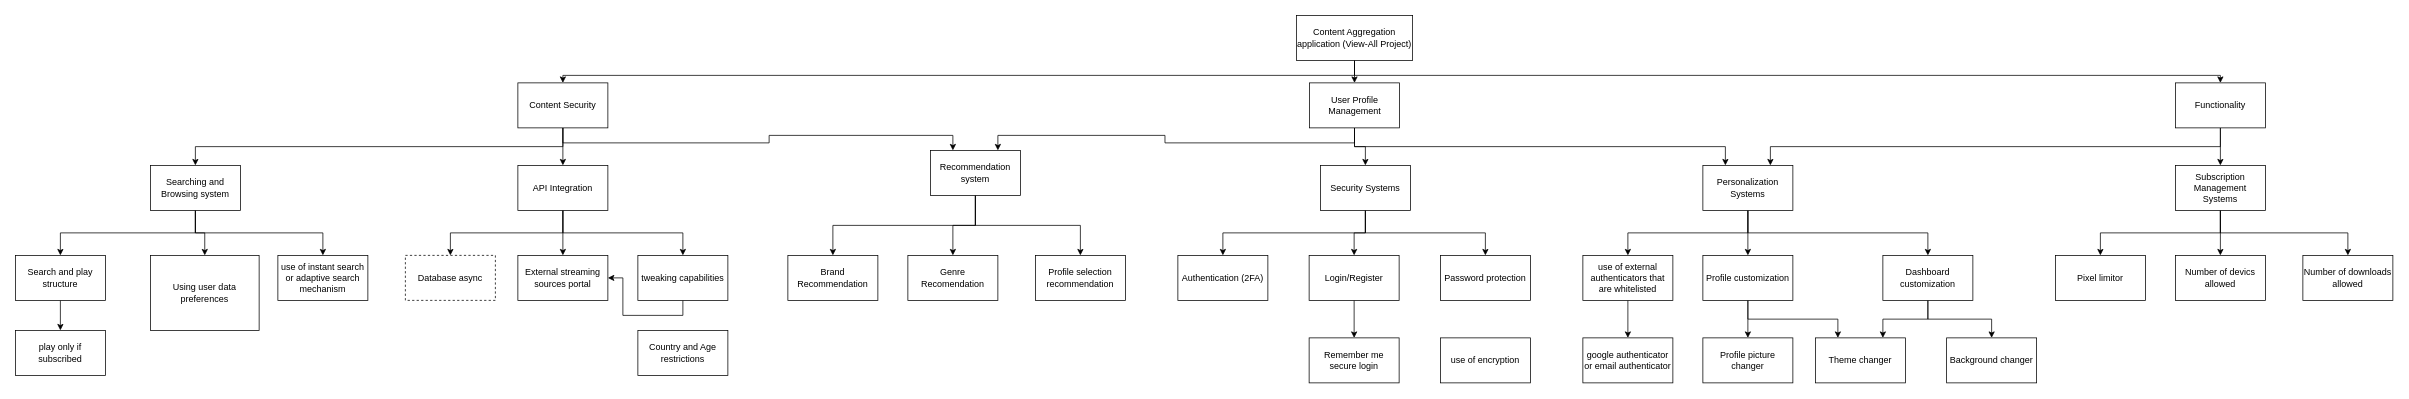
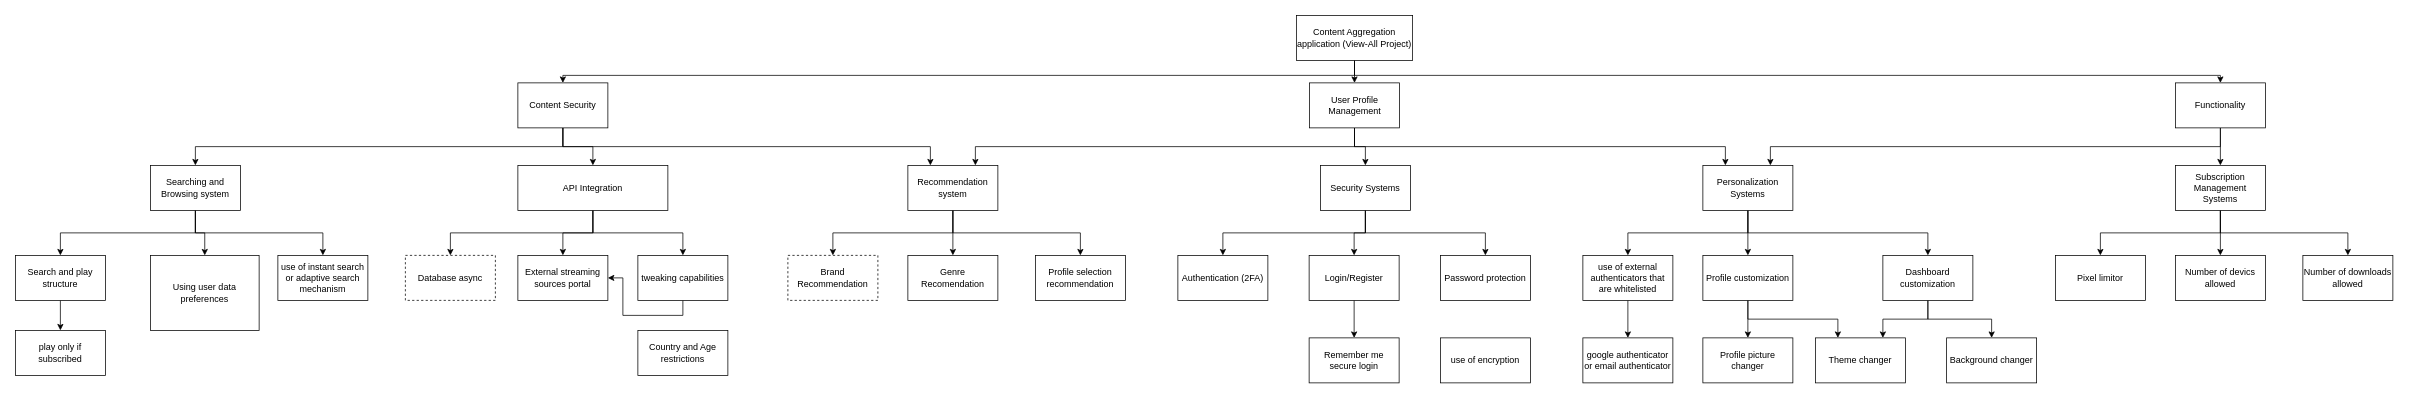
  <mxCell id="0" />
  <mxCell id="1" parent="0" />
  <mxCell id="2" style="edgeStyle=orthogonalEdgeStyle;rounded=0;orthogonalLoop=1;jettySize=auto;html=1;exitX=0.5;exitY=1;exitDx=0;exitDy=0;entryX=0.5;entryY=0;entryDx=0;entryDy=0;" edge="1" parent="1" source="5" target="9"><mxGeometry relative="1" as="geometry"><Array as="points"><mxPoint x="1806" y="100" /><mxPoint x="750" y="100" /></Array></mxGeometry></mxCell>
  <mxCell id="3" style="edgeStyle=orthogonalEdgeStyle;rounded=0;orthogonalLoop=1;jettySize=auto;html=1;exitX=0.5;exitY=1;exitDx=0;exitDy=0;entryX=0.5;entryY=0;entryDx=0;entryDy=0;" edge="1" parent="1" source="5" target="13"><mxGeometry relative="1" as="geometry" /></mxCell>
  <mxCell id="4" style="edgeStyle=orthogonalEdgeStyle;rounded=0;orthogonalLoop=1;jettySize=auto;html=1;exitX=0.5;exitY=1;exitDx=0;exitDy=0;entryX=0.5;entryY=0;entryDx=0;entryDy=0;" edge="1" parent="1" source="5" target="34"><mxGeometry relative="1" as="geometry"><Array as="points"><mxPoint x="1806" y="100" /><mxPoint x="2960" y="100" /></Array></mxGeometry></mxCell>
  <mxCell id="5" value="Content Aggregation application (View-All Project)" style="rounded=0;whiteSpace=wrap;html=1;" vertex="1" parent="1"><mxGeometry x="1728" y="20" width="155" height="60" as="geometry" /></mxCell>
  <mxCell id="6" style="edgeStyle=orthogonalEdgeStyle;rounded=0;orthogonalLoop=1;jettySize=auto;html=1;exitX=0.5;exitY=1;exitDx=0;exitDy=0;entryX=0.5;entryY=0;entryDx=0;entryDy=0;" edge="1" parent="1" source="9" target="17"><mxGeometry relative="1" as="geometry" /></mxCell>
  <mxCell id="7" style="edgeStyle=orthogonalEdgeStyle;rounded=0;orthogonalLoop=1;jettySize=auto;html=1;exitX=0.5;exitY=1;exitDx=0;exitDy=0;entryX=0.5;entryY=0;entryDx=0;entryDy=0;" edge="1" parent="1" source="9" target="29"><mxGeometry relative="1" as="geometry" /></mxCell>
  <mxCell id="8" style="edgeStyle=orthogonalEdgeStyle;rounded=0;orthogonalLoop=1;jettySize=auto;html=1;exitX=0.5;exitY=1;exitDx=0;exitDy=0;entryX=0.25;entryY=0;entryDx=0;entryDy=0;" edge="1" parent="1" source="9" target="42"><mxGeometry relative="1" as="geometry" /></mxCell>
  <mxCell id="9" value="Content Security" style="rounded=0;whiteSpace=wrap;html=1;" vertex="1" parent="1"><mxGeometry x="690" y="110" width="120" height="60" as="geometry" /></mxCell>
  <mxCell id="10" style="edgeStyle=orthogonalEdgeStyle;rounded=0;orthogonalLoop=1;jettySize=auto;html=1;exitX=0.5;exitY=1;exitDx=0;exitDy=0;entryX=0.5;entryY=0;entryDx=0;entryDy=0;" edge="1" parent="1" source="13" target="21"><mxGeometry relative="1" as="geometry" /></mxCell>
  <mxCell id="11" style="edgeStyle=orthogonalEdgeStyle;rounded=0;orthogonalLoop=1;jettySize=auto;html=1;exitX=0.5;exitY=1;exitDx=0;exitDy=0;entryX=0.25;entryY=0;entryDx=0;entryDy=0;" edge="1" parent="1" source="13" target="38"><mxGeometry relative="1" as="geometry" /></mxCell>
  <mxCell id="12" style="edgeStyle=orthogonalEdgeStyle;rounded=0;orthogonalLoop=1;jettySize=auto;html=1;exitX=0.5;exitY=1;exitDx=0;exitDy=0;entryX=0.75;entryY=0;entryDx=0;entryDy=0;" edge="1" parent="1" source="13" target="42"><mxGeometry relative="1" as="geometry" /></mxCell>
  <mxCell id="13" value="User Profile Management" style="rounded=0;whiteSpace=wrap;html=1;" vertex="1" parent="1"><mxGeometry x="1745.5" y="110" width="120" height="60" as="geometry" /></mxCell>
  <mxCell id="14" style="edgeStyle=orthogonalEdgeStyle;rounded=0;orthogonalLoop=1;jettySize=auto;html=1;exitX=0.5;exitY=1;exitDx=0;exitDy=0;entryX=0.5;entryY=0;entryDx=0;entryDy=0;" edge="1" parent="1" source="17" target="48"><mxGeometry relative="1" as="geometry" /></mxCell>
  <mxCell id="15" style="edgeStyle=orthogonalEdgeStyle;rounded=0;orthogonalLoop=1;jettySize=auto;html=1;exitX=0.5;exitY=1;exitDx=0;exitDy=0;" edge="1" parent="1" source="17" target="49"><mxGeometry relative="1" as="geometry" /></mxCell>
  <mxCell id="16" style="edgeStyle=orthogonalEdgeStyle;rounded=0;orthogonalLoop=1;jettySize=auto;html=1;exitX=0.5;exitY=1;exitDx=0;exitDy=0;entryX=0.5;entryY=0;entryDx=0;entryDy=0;" edge="1" parent="1" source="17" target="51"><mxGeometry relative="1" as="geometry" /></mxCell>
- <mxCell id="17" value="API Integration" style="rounded=0;whiteSpace=wrap;html=1;" vertex="1" parent="1"><mxGeometry x="690" y="220" width="120" height="60" as="geometry" /></mxCell>
+ <mxCell id="17" value="API Integration" style="rounded=0;whiteSpace=wrap;html=1;" vertex="1" parent="1"><mxGeometry x="690" y="220" width="200" height="60" as="geometry" /></mxCell>
  <mxCell id="18" style="edgeStyle=orthogonalEdgeStyle;rounded=0;orthogonalLoop=1;jettySize=auto;html=1;exitX=0.5;exitY=1;exitDx=0;exitDy=0;entryX=0.5;entryY=0;entryDx=0;entryDy=0;" edge="1" parent="1" source="21" target="31"><mxGeometry relative="1" as="geometry" /></mxCell>
  <mxCell id="19" style="edgeStyle=orthogonalEdgeStyle;rounded=0;orthogonalLoop=1;jettySize=auto;html=1;exitX=0.5;exitY=1;exitDx=0;exitDy=0;entryX=0.5;entryY=0;entryDx=0;entryDy=0;" edge="1" parent="1" source="21" target="44"><mxGeometry relative="1" as="geometry" /></mxCell>
  <mxCell id="20" style="edgeStyle=orthogonalEdgeStyle;rounded=0;orthogonalLoop=1;jettySize=auto;html=1;exitX=0.5;exitY=1;exitDx=0;exitDy=0;entryX=0.5;entryY=0;entryDx=0;entryDy=0;" edge="1" parent="1" source="21" target="43"><mxGeometry relative="1" as="geometry" /></mxCell>
  <mxCell id="21" value="Security Systems" style="rounded=0;whiteSpace=wrap;html=1;" vertex="1" parent="1"><mxGeometry x="1760" y="220" width="120" height="60" as="geometry" /></mxCell>
  <mxCell id="22" style="edgeStyle=orthogonalEdgeStyle;rounded=0;orthogonalLoop=1;jettySize=auto;html=1;exitX=0.5;exitY=1;exitDx=0;exitDy=0;entryX=0.5;entryY=0;entryDx=0;entryDy=0;" edge="1" parent="1" source="25" target="72"><mxGeometry relative="1" as="geometry" /></mxCell>
  <mxCell id="23" style="edgeStyle=orthogonalEdgeStyle;rounded=0;orthogonalLoop=1;jettySize=auto;html=1;exitX=0.5;exitY=1;exitDx=0;exitDy=0;entryX=0.5;entryY=0;entryDx=0;entryDy=0;" edge="1" parent="1" source="25" target="73"><mxGeometry relative="1" as="geometry" /></mxCell>
  <mxCell id="24" style="edgeStyle=orthogonalEdgeStyle;rounded=0;orthogonalLoop=1;jettySize=auto;html=1;exitX=0.5;exitY=1;exitDx=0;exitDy=0;entryX=0.5;entryY=0;entryDx=0;entryDy=0;" edge="1" parent="1" source="25" target="74"><mxGeometry relative="1" as="geometry" /></mxCell>
  <mxCell id="25" value="Subscription Management Systems" style="rounded=0;whiteSpace=wrap;html=1;" vertex="1" parent="1"><mxGeometry x="2900" y="220" width="120" height="60" as="geometry" /></mxCell>
  <mxCell id="26" style="edgeStyle=orthogonalEdgeStyle;rounded=0;orthogonalLoop=1;jettySize=auto;html=1;exitX=0.5;exitY=1;exitDx=0;exitDy=0;entryX=0.5;entryY=0;entryDx=0;entryDy=0;" edge="1" parent="1" source="29" target="53"><mxGeometry relative="1" as="geometry" /></mxCell>
  <mxCell id="27" style="edgeStyle=orthogonalEdgeStyle;rounded=0;orthogonalLoop=1;jettySize=auto;html=1;exitX=0.5;exitY=1;exitDx=0;exitDy=0;entryX=0.5;entryY=0;entryDx=0;entryDy=0;" edge="1" parent="1" source="29" target="55"><mxGeometry relative="1" as="geometry" /></mxCell>
  <mxCell id="28" style="edgeStyle=orthogonalEdgeStyle;rounded=0;orthogonalLoop=1;jettySize=auto;html=1;exitX=0.5;exitY=1;exitDx=0;exitDy=0;entryX=0.5;entryY=0;entryDx=0;entryDy=0;" edge="1" parent="1" source="29" target="57"><mxGeometry relative="1" as="geometry" /></mxCell>
  <mxCell id="29" value="Searching and Browsing system" style="rounded=0;whiteSpace=wrap;html=1;" vertex="1" parent="1"><mxGeometry x="200" y="220" width="120" height="60" as="geometry" /></mxCell>
  <mxCell id="30" style="edgeStyle=orthogonalEdgeStyle;rounded=0;orthogonalLoop=1;jettySize=auto;html=1;exitX=0.5;exitY=1;exitDx=0;exitDy=0;entryX=0.5;entryY=0;entryDx=0;entryDy=0;" edge="1" parent="1" source="31" target="68"><mxGeometry relative="1" as="geometry" /></mxCell>
  <mxCell id="31" value="Login/Register" style="rounded=0;whiteSpace=wrap;html=1;" vertex="1" parent="1"><mxGeometry x="1745" y="340" width="120" height="60" as="geometry" /></mxCell>
  <mxCell id="32" style="edgeStyle=orthogonalEdgeStyle;rounded=0;orthogonalLoop=1;jettySize=auto;html=1;exitX=0.5;exitY=1;exitDx=0;exitDy=0;entryX=0.5;entryY=0;entryDx=0;entryDy=0;" edge="1" parent="1" source="34" target="25"><mxGeometry relative="1" as="geometry" /></mxCell>
  <mxCell id="33" style="edgeStyle=orthogonalEdgeStyle;rounded=0;orthogonalLoop=1;jettySize=auto;html=1;exitX=0.5;exitY=1;exitDx=0;exitDy=0;entryX=0.75;entryY=0;entryDx=0;entryDy=0;" edge="1" parent="1" source="34" target="38"><mxGeometry relative="1" as="geometry" /></mxCell>
  <mxCell id="34" value="Functionality" style="rounded=0;whiteSpace=wrap;html=1;" vertex="1" parent="1"><mxGeometry x="2900" y="110" width="120" height="60" as="geometry" /></mxCell>
  <mxCell id="35" style="edgeStyle=orthogonalEdgeStyle;rounded=0;orthogonalLoop=1;jettySize=auto;html=1;exitX=0.5;exitY=1;exitDx=0;exitDy=0;entryX=0.5;entryY=0;entryDx=0;entryDy=0;" edge="1" parent="1" source="38" target="65"><mxGeometry relative="1" as="geometry" /></mxCell>
  <mxCell id="36" style="edgeStyle=orthogonalEdgeStyle;rounded=0;orthogonalLoop=1;jettySize=auto;html=1;exitX=0.5;exitY=1;exitDx=0;exitDy=0;entryX=0.5;entryY=0;entryDx=0;entryDy=0;" edge="1" parent="1" source="38" target="60"><mxGeometry relative="1" as="geometry" /></mxCell>
  <mxCell id="37" style="edgeStyle=orthogonalEdgeStyle;rounded=0;orthogonalLoop=1;jettySize=auto;html=1;exitX=0.5;exitY=1;exitDx=0;exitDy=0;entryX=0.5;entryY=0;entryDx=0;entryDy=0;" edge="1" parent="1" source="38" target="63"><mxGeometry relative="1" as="geometry" /></mxCell>
  <mxCell id="38" value="Personalization Systems" style="rounded=0;whiteSpace=wrap;html=1;" vertex="1" parent="1"><mxGeometry x="2270" y="220" width="120" height="60" as="geometry" /></mxCell>
  <mxCell id="39" style="edgeStyle=orthogonalEdgeStyle;rounded=0;orthogonalLoop=1;jettySize=auto;html=1;exitX=0.5;exitY=1;exitDx=0;exitDy=0;entryX=0.5;entryY=0;entryDx=0;entryDy=0;" edge="1" parent="1" source="42" target="45"><mxGeometry relative="1" as="geometry" /></mxCell>
  <mxCell id="40" style="edgeStyle=orthogonalEdgeStyle;rounded=0;orthogonalLoop=1;jettySize=auto;html=1;exitX=0.5;exitY=1;exitDx=0;exitDy=0;entryX=0.5;entryY=0;entryDx=0;entryDy=0;" edge="1" parent="1" source="42" target="47"><mxGeometry relative="1" as="geometry" /></mxCell>
  <mxCell id="41" style="edgeStyle=orthogonalEdgeStyle;rounded=0;orthogonalLoop=1;jettySize=auto;html=1;exitX=0.5;exitY=1;exitDx=0;exitDy=0;entryX=0.5;entryY=0;entryDx=0;entryDy=0;" edge="1" parent="1" source="42" target="46"><mxGeometry relative="1" as="geometry" /></mxCell>
- <mxCell id="42" value="Recommendation system" style="rounded=0;whiteSpace=wrap;html=1;" vertex="1" parent="1"><mxGeometry x="1240" y="200" width="120" height="60" as="geometry" /></mxCell>
+ <mxCell id="42" value="Recommendation system" style="rounded=0;whiteSpace=wrap;html=1;" vertex="1" parent="1"><mxGeometry x="1210" y="220" width="120" height="60" as="geometry" /></mxCell>
  <mxCell id="43" value="Password protection" style="rounded=0;whiteSpace=wrap;html=1;" vertex="1" parent="1"><mxGeometry x="1920" y="340" width="120" height="60" as="geometry" /></mxCell>
  <mxCell id="44" value="Authentication (2FA)" style="rounded=0;whiteSpace=wrap;html=1;" vertex="1" parent="1"><mxGeometry x="1570" y="340" width="120" height="60" as="geometry" /></mxCell>
  <mxCell id="45" value="Genre Recomendation" style="rounded=0;whiteSpace=wrap;html=1;" vertex="1" parent="1"><mxGeometry x="1210" y="340" width="120" height="60" as="geometry" /></mxCell>
- <mxCell id="46" value="Brand Recommendation" style="rounded=0;whiteSpace=wrap;html=1;" vertex="1" parent="1"><mxGeometry x="1050" y="340" width="120" height="60" as="geometry" /></mxCell>
+ <mxCell id="46" value="Brand Recommendation" style="rounded=0;whiteSpace=wrap;html=1;dashed=1;" vertex="1" parent="1"><mxGeometry x="1050" y="340" width="120" height="60" as="geometry" /></mxCell>
  <mxCell id="47" value="Profile selection recommendation" style="rounded=0;whiteSpace=wrap;html=1;" vertex="1" parent="1"><mxGeometry y="340" width="120" height="60" as="geometry" x="1380" /></mxCell>
  <mxCell id="48" value="External streaming sources portal" style="rounded=0;whiteSpace=wrap;html=1;" vertex="1" parent="1"><mxGeometry x="690" y="340" width="120" height="60" as="geometry" /></mxCell>
  <mxCell id="49" value="Database async" style="rounded=0;whiteSpace=wrap;html=1;dashed=1;" vertex="1" parent="1"><mxGeometry x="540" y="340" width="120" height="60" as="geometry" /></mxCell>
  <mxCell id="50" style="edgeStyle=orthogonalEdgeStyle;rounded=0;orthogonalLoop=1;jettySize=auto;html=1;exitX=0.5;exitY=1;exitDx=0;exitDy=0;" edge="1" parent="1" source="51" target="48"><mxGeometry relative="1" as="geometry" /></mxCell>
  <mxCell id="51" value="tweaking capabilities" style="rounded=0;whiteSpace=wrap;html=1;" vertex="1" parent="1"><mxGeometry x="850" y="340" width="120" height="60" as="geometry" /></mxCell>
  <mxCell id="52" value="Country and Age restrictions" style="rounded=0;whiteSpace=wrap;html=1;" vertex="1" parent="1"><mxGeometry x="850" y="440" width="120" height="60" as="geometry" /></mxCell>
  <mxCell id="53" value="Using user data preferences" style="rounded=0;whiteSpace=wrap;html=1;" vertex="1" parent="1"><mxGeometry x="200" y="340" width="145" height="100" as="geometry" /></mxCell>
  <mxCell id="54" style="edgeStyle=orthogonalEdgeStyle;rounded=0;orthogonalLoop=1;jettySize=auto;html=1;exitX=0.5;exitY=1;exitDx=0;exitDy=0;entryX=0.5;entryY=0;entryDx=0;entryDy=0;" edge="1" parent="1" source="55" target="56"><mxGeometry relative="1" as="geometry" /></mxCell>
  <mxCell id="55" value="Search and play structure" style="rounded=0;whiteSpace=wrap;html=1;" vertex="1" parent="1"><mxGeometry x="20" y="340" width="120" height="60" as="geometry" /></mxCell>
  <mxCell id="56" value="play only if subscribed" style="rounded=0;whiteSpace=wrap;html=1;" vertex="1" parent="1"><mxGeometry x="20" y="440" width="120" height="60" as="geometry" /></mxCell>
  <mxCell id="57" value="use of instant search or adaptive search mechanism" style="rounded=0;whiteSpace=wrap;html=1;" vertex="1" parent="1"><mxGeometry x="370" y="340" width="120" height="60" as="geometry" /></mxCell>
  <mxCell id="58" style="edgeStyle=orthogonalEdgeStyle;rounded=0;orthogonalLoop=1;jettySize=auto;html=1;exitX=0.5;exitY=1;exitDx=0;exitDy=0;entryX=0.5;entryY=0;entryDx=0;entryDy=0;" edge="1" parent="1" source="60" target="69"><mxGeometry relative="1" as="geometry" /></mxCell>
  <mxCell id="59" style="edgeStyle=orthogonalEdgeStyle;rounded=0;orthogonalLoop=1;jettySize=auto;html=1;exitX=0.5;exitY=1;exitDx=0;exitDy=0;entryX=0.25;entryY=0;entryDx=0;entryDy=0;" edge="1" parent="1" source="60" target="70"><mxGeometry relative="1" as="geometry" /></mxCell>
  <mxCell id="60" value="Profile customization" style="rounded=0;whiteSpace=wrap;html=1;" vertex="1" parent="1"><mxGeometry x="2270" y="340" width="120" height="60" as="geometry" /></mxCell>
  <mxCell id="61" style="edgeStyle=orthogonalEdgeStyle;rounded=0;orthogonalLoop=1;jettySize=auto;html=1;exitX=0.5;exitY=1;exitDx=0;exitDy=0;entryX=0.75;entryY=0;entryDx=0;entryDy=0;" edge="1" parent="1" source="63" target="70"><mxGeometry relative="1" as="geometry" /></mxCell>
  <mxCell id="62" style="edgeStyle=orthogonalEdgeStyle;rounded=0;orthogonalLoop=1;jettySize=auto;html=1;exitX=0.5;exitY=1;exitDx=0;exitDy=0;entryX=0.5;entryY=0;entryDx=0;entryDy=0;" edge="1" parent="1" source="63" target="71"><mxGeometry relative="1" as="geometry" /></mxCell>
  <mxCell id="63" value="Dashboard customization" style="rounded=0;whiteSpace=wrap;html=1;" vertex="1" parent="1"><mxGeometry x="2510" y="340" width="120" height="60" as="geometry" /></mxCell>
  <mxCell id="64" style="edgeStyle=orthogonalEdgeStyle;rounded=0;orthogonalLoop=1;jettySize=auto;html=1;exitX=0.5;exitY=1;exitDx=0;exitDy=0;entryX=0.5;entryY=0;entryDx=0;entryDy=0;" edge="1" parent="1" source="65" target="66"><mxGeometry relative="1" as="geometry" /></mxCell>
  <mxCell id="65" value="use of external authenticators that are whitelisted" style="rounded=0;whiteSpace=wrap;html=1;" vertex="1" parent="1"><mxGeometry x="2110" y="340" width="120" height="60" as="geometry" /></mxCell>
  <mxCell id="66" value="google authenticator or email authenticator" style="rounded=0;whiteSpace=wrap;html=1;" vertex="1" parent="1"><mxGeometry x="2110" y="450" width="120" height="60" as="geometry" /></mxCell>
  <mxCell id="67" value="use of encryption" style="rounded=0;whiteSpace=wrap;html=1;" vertex="1" parent="1"><mxGeometry x="1920" y="450" width="120" height="60" as="geometry" /></mxCell>
  <mxCell id="68" value="Remember me secure login" style="rounded=0;whiteSpace=wrap;html=1;" vertex="1" parent="1"><mxGeometry x="1745" y="450" width="120" height="60" as="geometry" /></mxCell>
  <mxCell id="69" value="Profile picture changer" style="rounded=0;whiteSpace=wrap;html=1;" vertex="1" parent="1"><mxGeometry x="2270" y="450" width="120" height="60" as="geometry" /></mxCell>
  <mxCell id="70" value="Theme changer" style="rounded=0;whiteSpace=wrap;html=1;" vertex="1" parent="1"><mxGeometry x="2420" y="450" width="120" height="60" as="geometry" /></mxCell>
  <mxCell id="71" value="Background changer" style="rounded=0;whiteSpace=wrap;html=1;" vertex="1" parent="1"><mxGeometry x="2595" y="450" width="120" height="60" as="geometry" /></mxCell>
  <mxCell id="72" value="Pixel limitor" style="rounded=0;whiteSpace=wrap;html=1;" vertex="1" parent="1"><mxGeometry x="2740" y="340" width="120" height="60" as="geometry" /></mxCell>
  <mxCell id="73" value="Number of devics allowed" style="rounded=0;whiteSpace=wrap;html=1;" vertex="1" parent="1"><mxGeometry x="2900" y="340" width="120" height="60" as="geometry" /></mxCell>
  <mxCell id="74" value="Number of downloads allowed" style="rounded=0;whiteSpace=wrap;html=1;" vertex="1" parent="1"><mxGeometry x="3070" y="340" width="120" height="60" as="geometry" /></mxCell>
